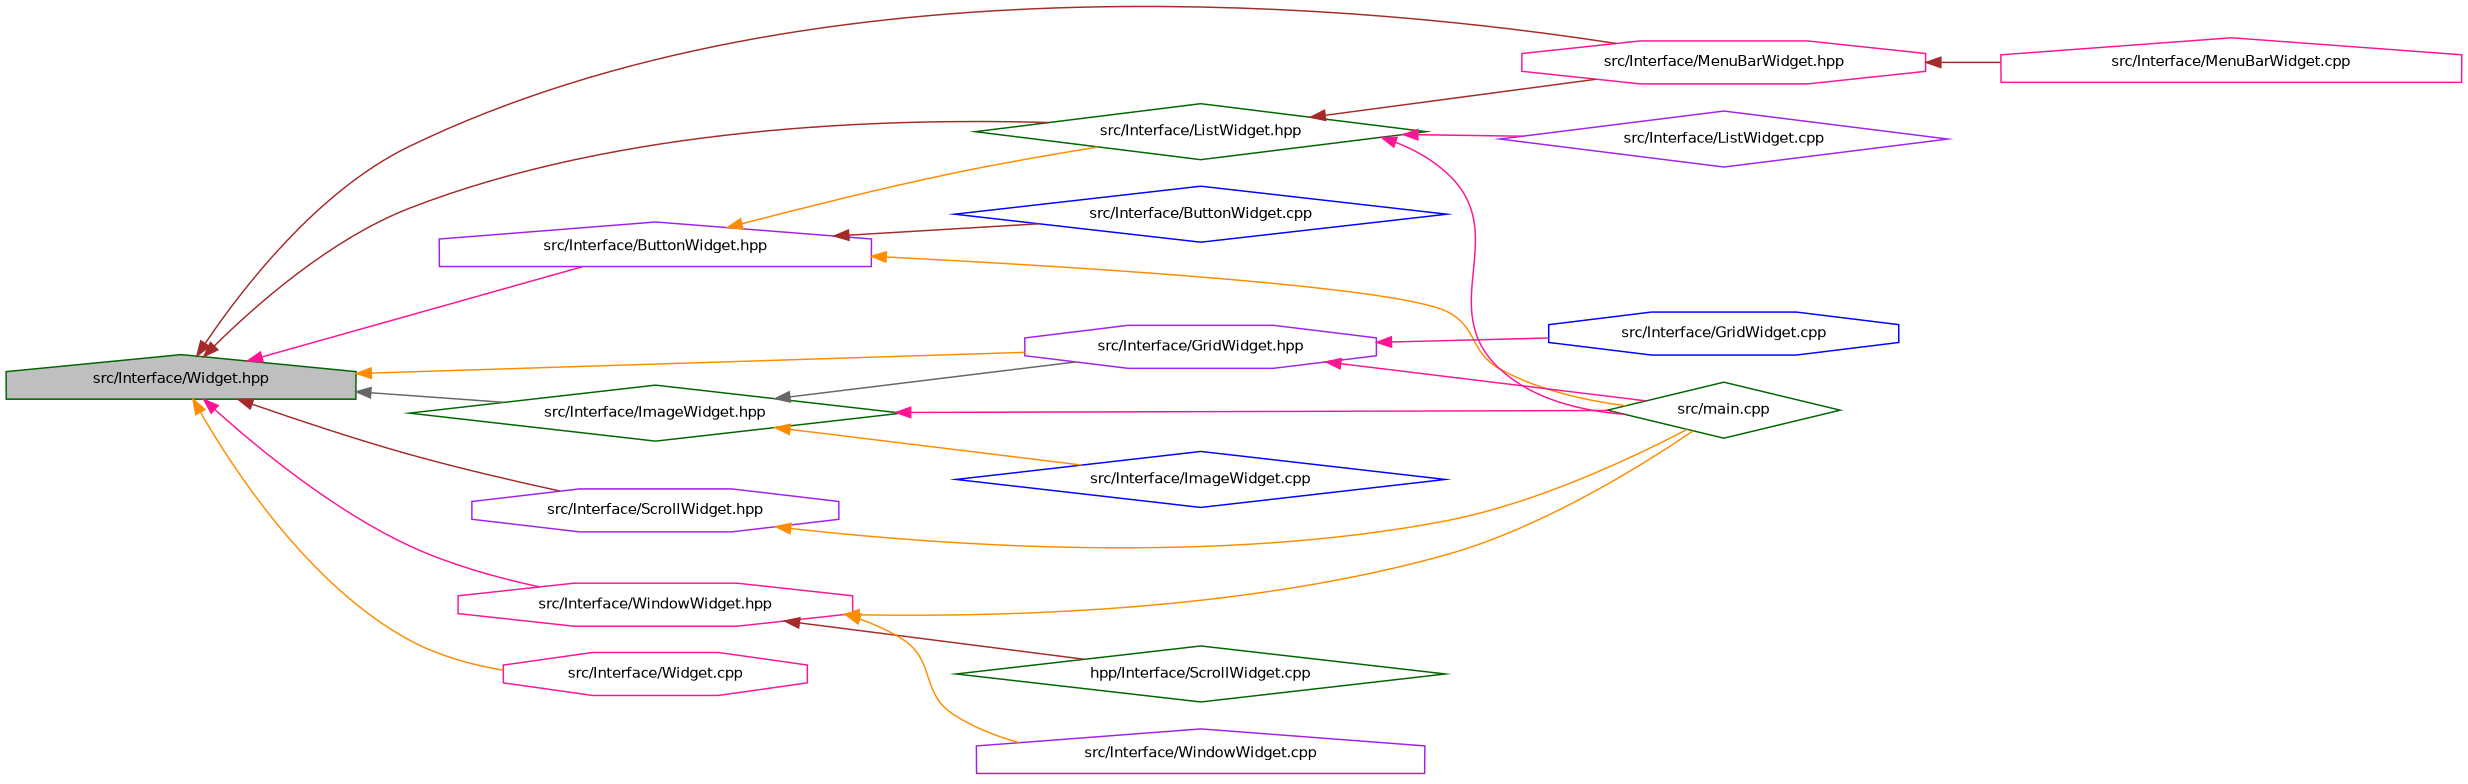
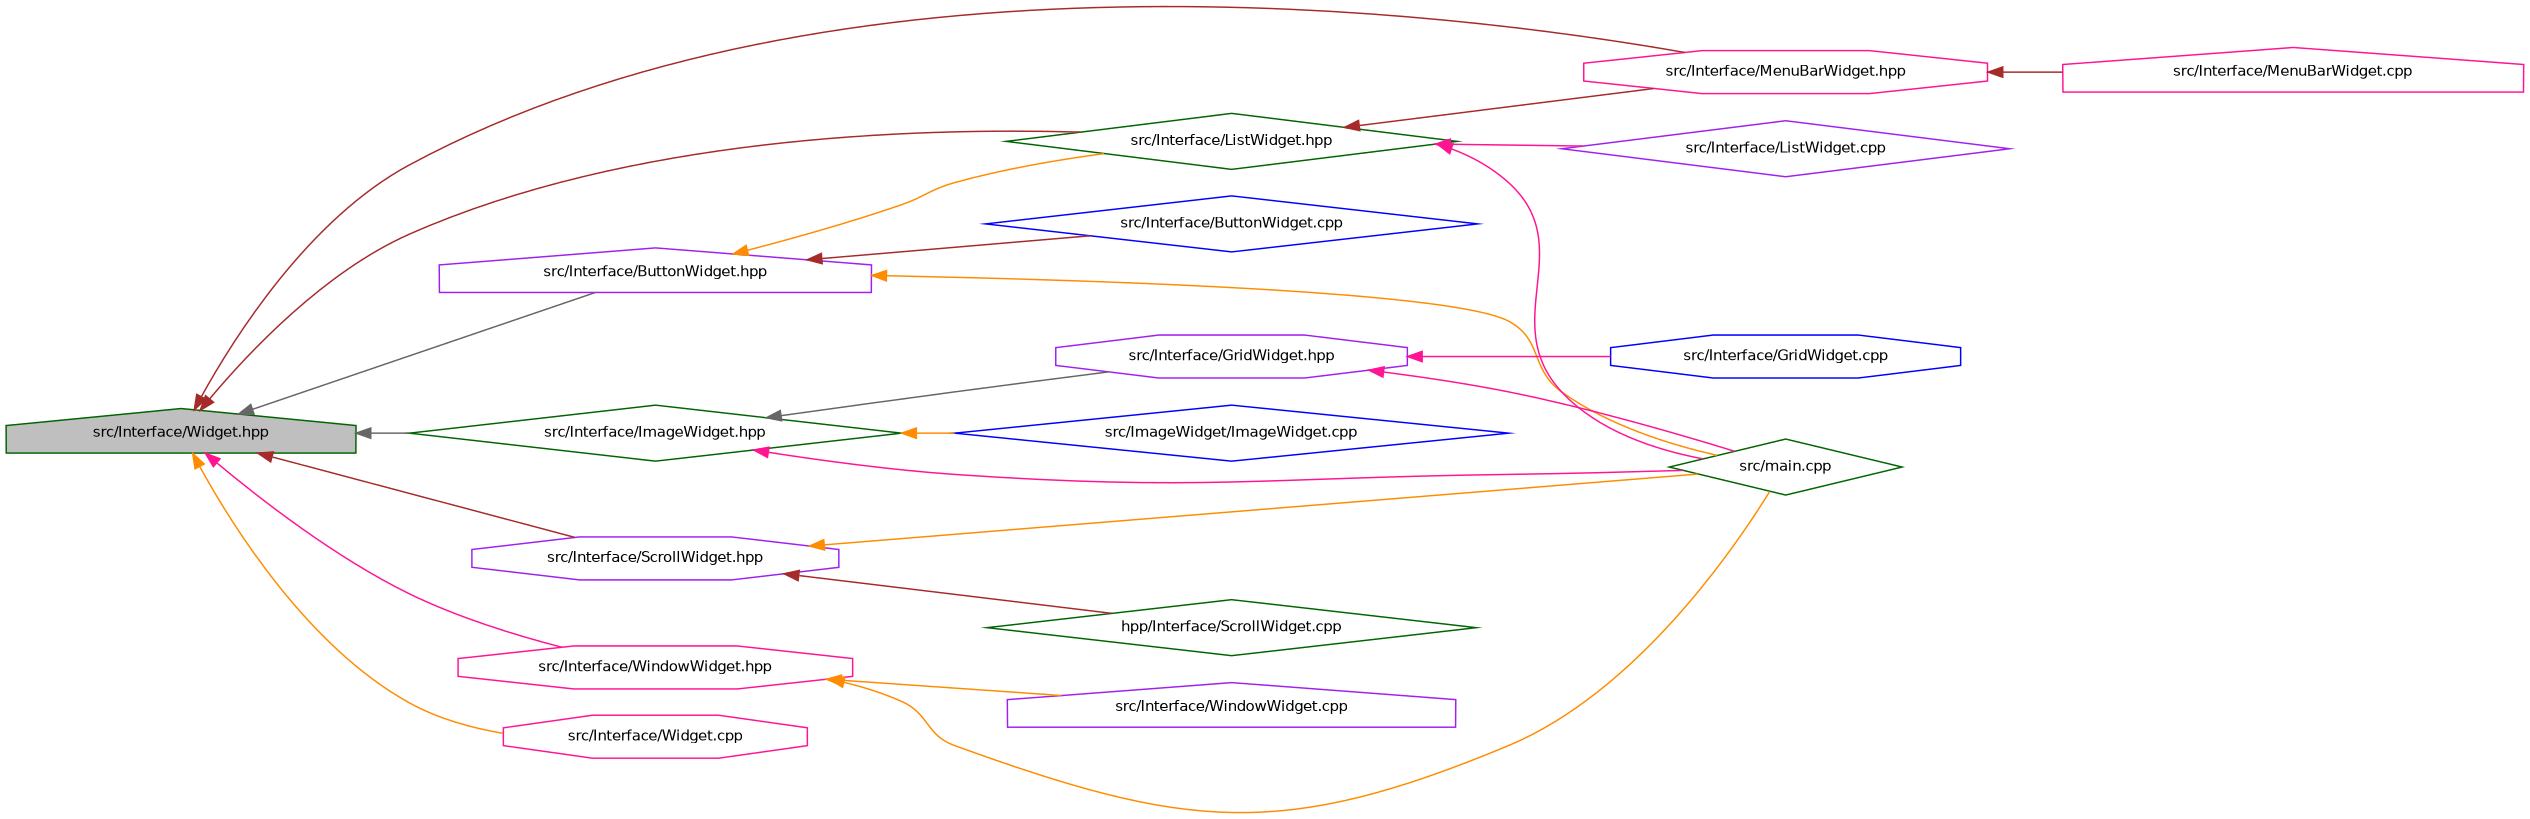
  digraph {
    rankdir=LR
    node [color=darkgreen fillcolor=white fontname=Helvetica fontsize=10 shape=diamond style=filled]
    edge [color=darkorange dir=back fontname=Helvetica fontsize=10 labelfontname=Helvetica labelfontsize=10 style=solid]
    n1 [fillcolor=grey75 fontcolor=black height=0.2 label="src/Interface/Widget.hpp" shape=house width=0.4]
    n2 [color=purple height=0.2 label="src/Interface/ButtonWidget.hpp" shape=house width=0.4]
    n3 [height=0.2 label="src/Interface/ListWidget.hpp" width=0.4]
    n4 [color=deeppink height=0.2 label="src/Interface/MenuBarWidget.hpp" shape=octagon width=0.4]
    n5 [color=purple height=0.2 label="src/Interface/GridWidget.hpp" shape=octagon width=0.4]
    n6 [height=0.2 label="src/Interface/ImageWidget.hpp" width=0.4]
    n7 [color=purple height=0.2 label="src/Interface/ScrollWidget.hpp" shape=octagon width=0.4]
    n8 [color=deeppink height=0.2 label="src/Interface/Widget.cpp" shape=octagon width=0.4]
    n9 [color=deeppink height=0.2 label="src/Interface/WindowWidget.hpp" shape=octagon width=0.4]
    n10 [color=blue height=0.2 label="src/Interface/ButtonWidget.cpp" width=0.4]
    n11 [height=0.2 label="src/main.cpp" width=0.4]
    n12 [color=purple height=0.2 label="src/Interface/ListWidget.cpp" width=0.4]
    n13 [color=deeppink height=0.2 label="src/Interface/MenuBarWidget.cpp" shape=house width=0.4]
    n14 [color=blue height=0.2 label="src/Interface/GridWidget.cpp" shape=octagon width=0.4]
-   n15 [color=blue height=0.2 label="src/Interface/ImageWidget.cpp" width=0.4]
+   n15 [color=blue height=0.2 label="src/ImageWidget/ImageWidget.cpp" width=0.4]
    n16 [height=0.2 label="hpp/Interface/ScrollWidget.cpp" width=0.4]
    n17 [color=purple height=0.2 label="src/Interface/WindowWidget.cpp" shape=house width=0.4]
-   n1 -> n2 [color=deeppink]
+   n1 -> n2 [color=gray40]
    n1 -> n3 [color=brown]
    n1 -> n4 [color=brown]
-   n1 -> n5
    n1 -> n6 [color=gray40]
    n1 -> n7 [color=brown]
    n1 -> n8
    n1 -> n9 [color=deeppink]
    n2 -> n3
    n2 -> n10 [color=brown]
    n2 -> n11
    n3 -> n4 [color=brown]
    n3 -> n11 [color=deeppink]
    n3 -> n12 [color=deeppink]
    n4 -> n13 [color=brown]
    n5 -> n11 [color=deeppink]
    n5 -> n14 [color=deeppink]
    n6 -> n5 [color=gray40]
    n6 -> n11 [color=deeppink]
    n6 -> n15
    n7 -> n11
-   n9 -> n16 [color=brown]
+   n7 -> n16 [color=brown]
    n9 -> n11
    n9 -> n17
  }
